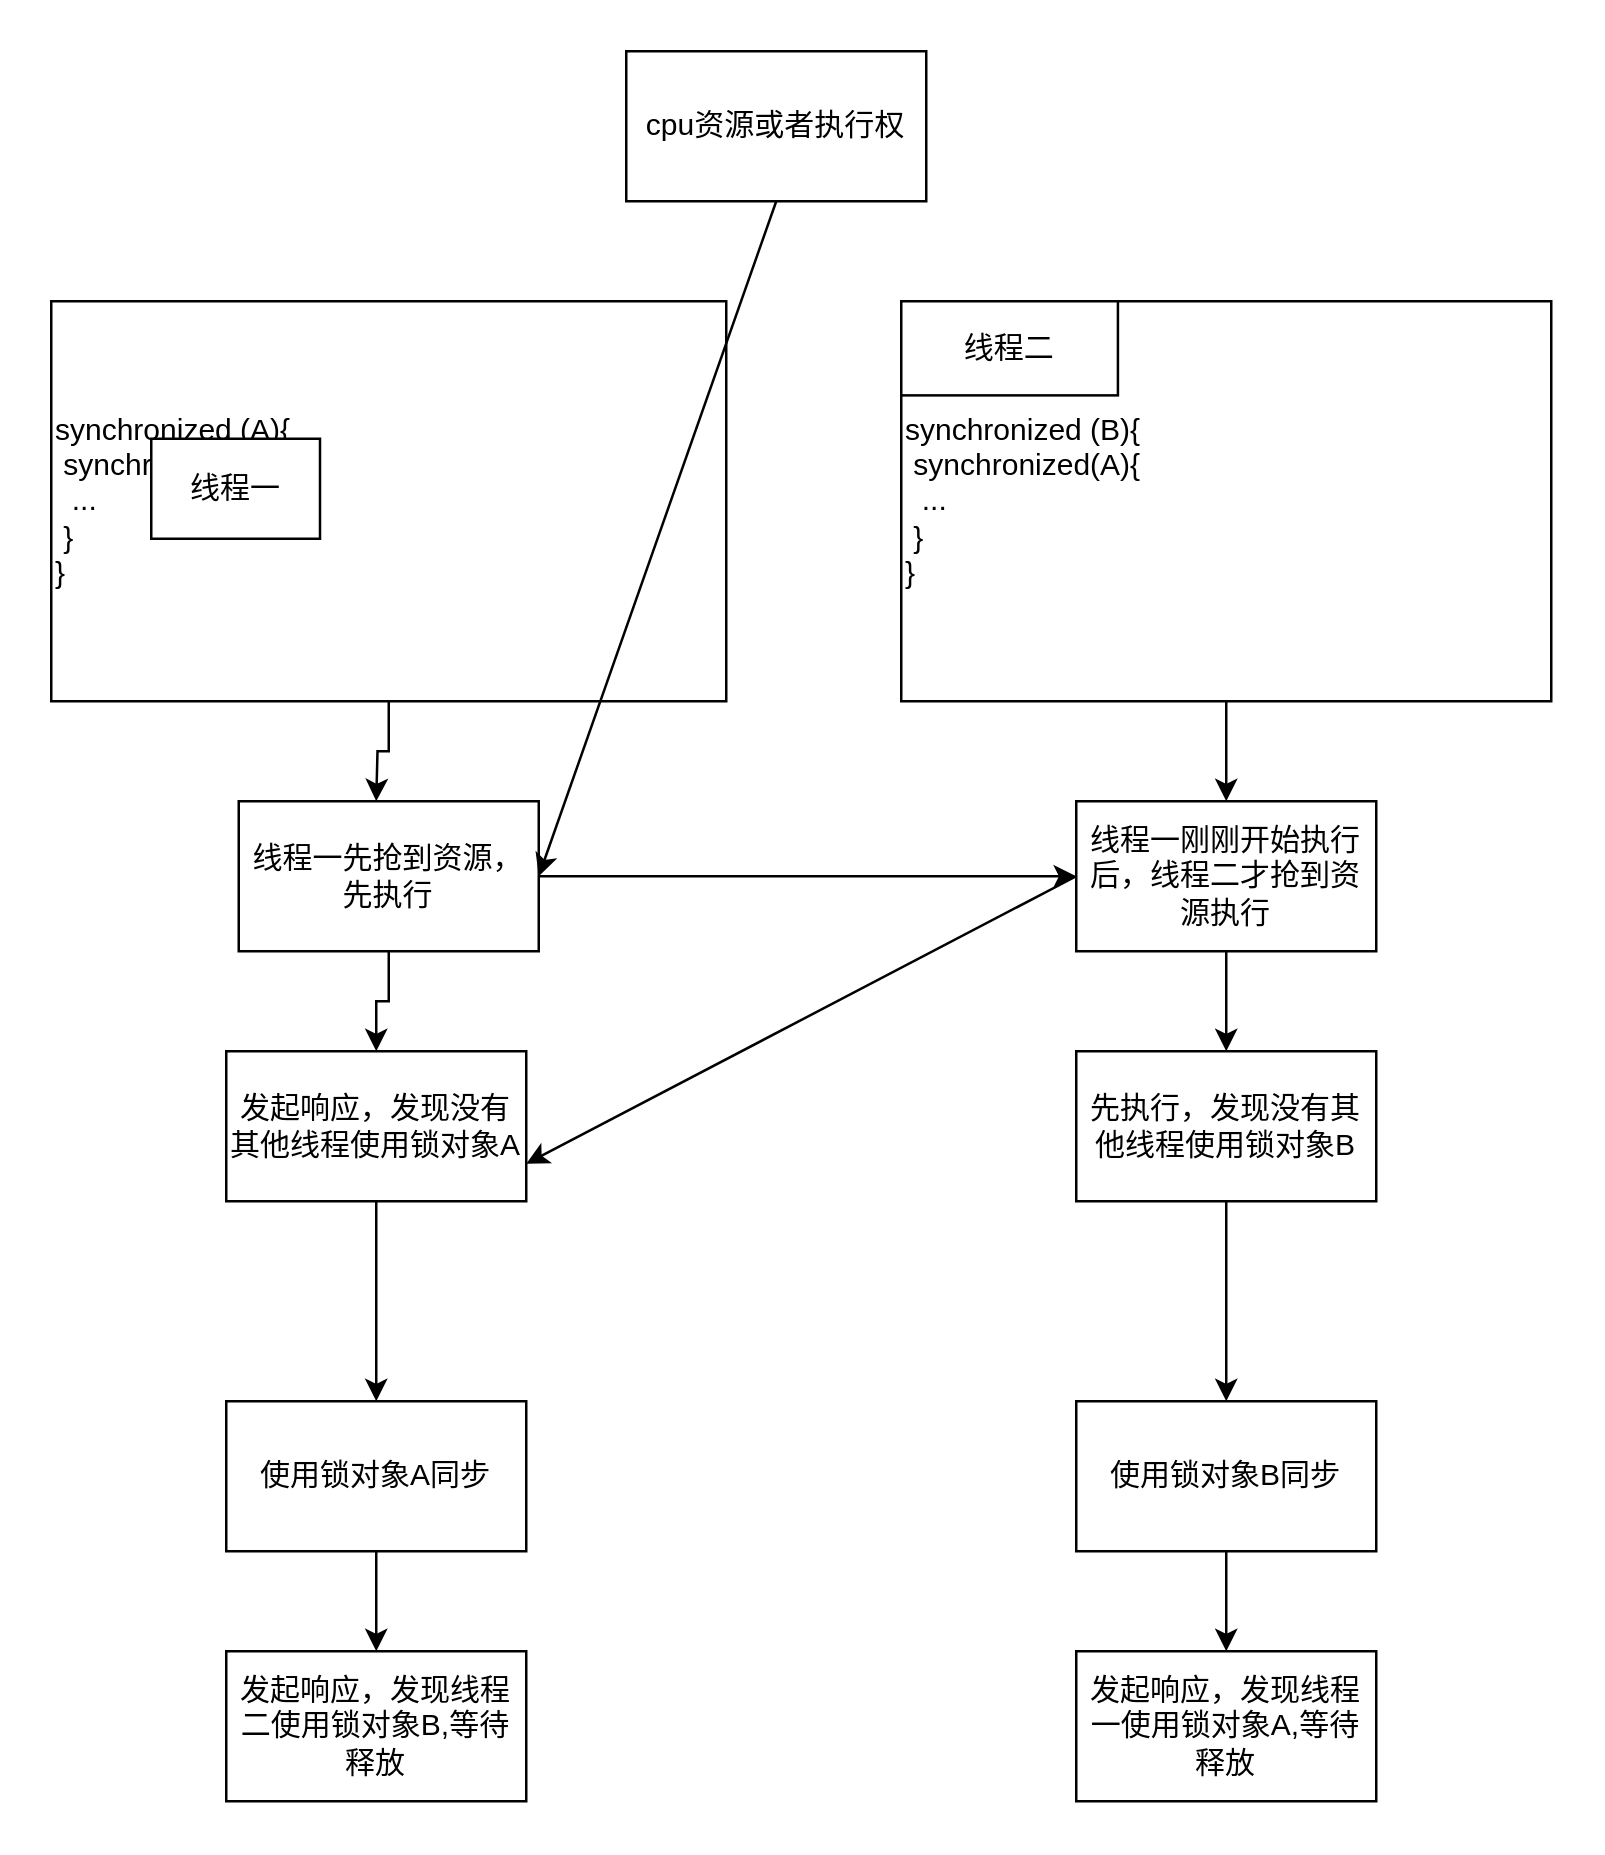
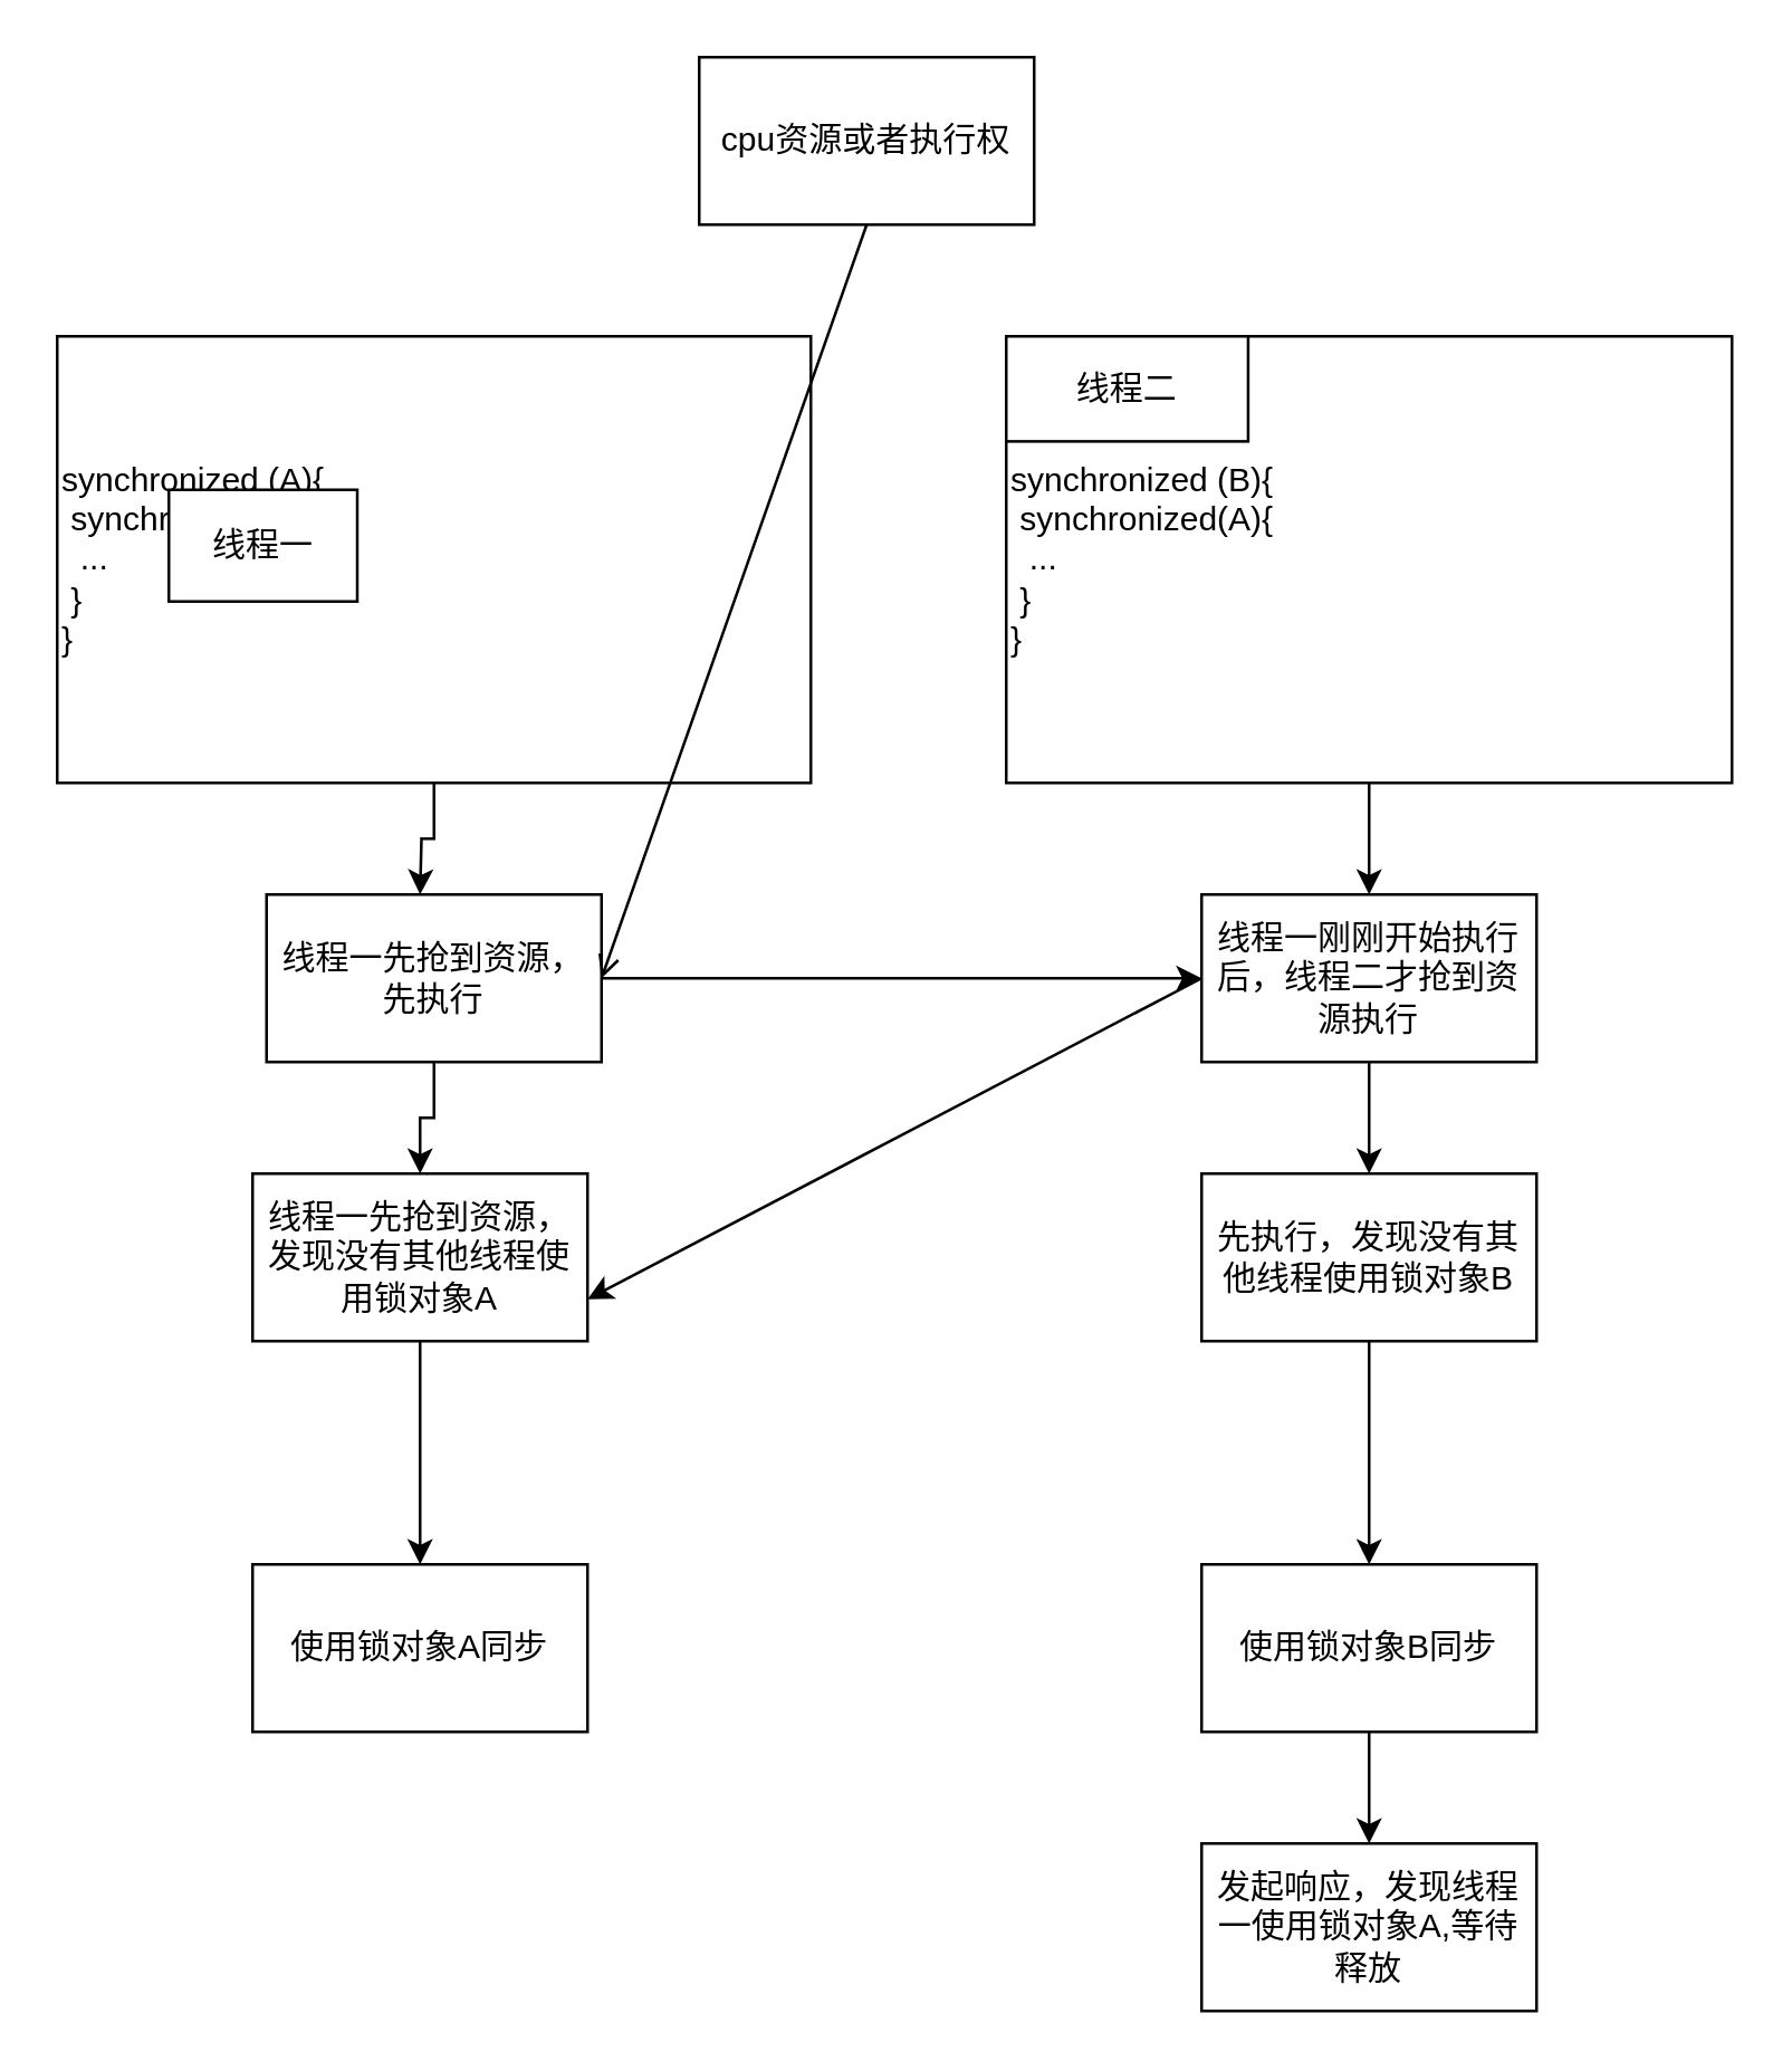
  <mxCell id="0" />
  <mxCell id="1" parent="0" />
  <mxCell id="2" value="" style="group" parent="1" vertex="1" connectable="0"><mxGeometry x="20" y="120" width="270" height="160" as="geometry" /></mxCell>
  <mxCell id="3" value="&lt;div&gt;&lt;span&gt;synchronized (A){&lt;/span&gt;&lt;br&gt;&lt;/div&gt;&lt;span style=&quot;white-space: pre&quot;&gt;&lt;div&gt;&lt;span&gt; &lt;/span&gt;&lt;span style=&quot;white-space: normal&quot;&gt;synchronized(B){&lt;/span&gt;&lt;span&gt; &lt;/span&gt;&lt;/div&gt;&lt;/span&gt;&lt;div&gt;&lt;span style=&quot;white-space: pre&quot;&gt; &lt;span style=&quot;white-space: pre&quot;&gt; &lt;/span&gt;.&lt;/span&gt;..&lt;span style=&quot;white-space: pre&quot;&gt; &lt;/span&gt;&lt;/div&gt;&lt;div&gt;&lt;span&gt;&lt;span style=&quot;white-space: pre&quot;&gt; &lt;/span&gt;}&lt;/span&gt;&lt;/div&gt;&lt;div&gt;&lt;span&gt;}&lt;/span&gt;&lt;/div&gt;" style="rounded=0;whiteSpace=wrap;html=1;align=left;" parent="2" vertex="1"><mxGeometry width="270" height="160" as="geometry" /></mxCell>
  <mxCell id="4" value="" style="group" parent="2" vertex="1" connectable="0"><mxGeometry width="168.75" height="120" as="geometry" /></mxCell>
  <mxCell id="5" value="&lt;div style=&quot;text-align: left&quot;&gt;线程一&lt;/div&gt;" style="rounded=0;whiteSpace=wrap;html=1;" parent="4" vertex="1"><mxGeometry x="40" y="55" width="67.5" height="40" as="geometry" /></mxCell>
  <mxCell id="6" value="" style="group;fillColor=none;" parent="1" vertex="1" connectable="0"><mxGeometry x="360" y="120" width="260" height="160" as="geometry" /></mxCell>
  <mxCell id="7" value="&lt;div&gt;&lt;span&gt;synchronized (B){&lt;/span&gt;&lt;br&gt;&lt;/div&gt;&lt;span style=&quot;white-space: pre&quot;&gt;&lt;div&gt;&lt;span&gt; &lt;/span&gt;&lt;span style=&quot;white-space: normal&quot;&gt;synchronized(A){&lt;/span&gt;&lt;span&gt; &lt;/span&gt;&lt;/div&gt;&lt;/span&gt;&lt;div&gt;&lt;span style=&quot;white-space: pre&quot;&gt; &lt;span style=&quot;white-space: pre&quot;&gt; &lt;/span&gt;.&lt;/span&gt;..&lt;span style=&quot;white-space: pre&quot;&gt; &lt;/span&gt;&lt;/div&gt;&lt;div&gt;&lt;span&gt;&lt;span style=&quot;white-space: pre&quot;&gt; &lt;/span&gt;}&lt;/span&gt;&lt;/div&gt;&lt;div&gt;&lt;span&gt;}&lt;/span&gt;&lt;/div&gt;" style="rounded=0;whiteSpace=wrap;html=1;align=left;" parent="6" vertex="1"><mxGeometry width="260" height="160" as="geometry" /></mxCell>
  <mxCell id="8" value="线程二" style="rounded=0;whiteSpace=wrap;html=1;" parent="6" vertex="1"><mxGeometry width="86.667" height="37.647" as="geometry" /></mxCell>
  <mxCell id="9" value="" style="edgeStyle=orthogonalEdgeStyle;rounded=0;orthogonalLoop=1;jettySize=auto;html=1;" edge="1" parent="1" source="3"><mxGeometry relative="1" as="geometry"><mxPoint x="150" y="320" as="targetPoint" /></mxGeometry></mxCell>
  <mxCell id="10" value="" style="edgeStyle=orthogonalEdgeStyle;rounded=0;orthogonalLoop=1;jettySize=auto;html=1;" edge="1" parent="1" source="11" target="16"><mxGeometry relative="1" as="geometry" /></mxCell>
  <mxCell id="11" value="线程一先抢到资源，先执行" style="rounded=0;whiteSpace=wrap;html=1;" vertex="1" parent="1"><mxGeometry x="95" y="320" width="120" height="60" as="geometry" /></mxCell>
  <mxCell id="12" value="" style="edgeStyle=orthogonalEdgeStyle;rounded=0;orthogonalLoop=1;jettySize=auto;html=1;" edge="1" parent="1" source="13" target="24"><mxGeometry relative="1" as="geometry" /></mxCell>
  <mxCell id="13" value="线程一刚刚开始执行后，线程二才抢到资源执行" style="rounded=0;whiteSpace=wrap;html=1;" vertex="1" parent="1"><mxGeometry x="430" y="320" width="120" height="60" as="geometry" /></mxCell>
  <mxCell id="14" value="" style="edgeStyle=orthogonalEdgeStyle;rounded=0;orthogonalLoop=1;jettySize=auto;html=1;" edge="1" parent="1" source="7" target="13"><mxGeometry relative="1" as="geometry" /></mxCell>
  <mxCell id="15" value="" style="edgeStyle=orthogonalEdgeStyle;rounded=0;orthogonalLoop=1;jettySize=auto;html=1;" edge="1" parent="1" source="16" target="18"><mxGeometry relative="1" as="geometry" /></mxCell>
- <mxCell id="16" value="&lt;span&gt;发起响应，发现没有其他线程使用锁对象A&lt;/span&gt;" style="whiteSpace=wrap;html=1;rounded=0;" vertex="1" parent="1"><mxGeometry x="90" y="420" width="120" height="60" as="geometry" /></mxCell>
- <mxCell id="17" value="" style="edgeStyle=orthogonalEdgeStyle;rounded=0;orthogonalLoop=1;jettySize=auto;html=1;" edge="1" parent="1" source="18" target="27"><mxGeometry relative="1" as="geometry" /></mxCell>
+ <mxCell id="16" value="&lt;span&gt;线程一先抢到资源，发现没有其他线程使用锁对象A&lt;/span&gt;" style="whiteSpace=wrap;html=1;rounded=0;" vertex="1" parent="1"><mxGeometry x="90" y="420" width="120" height="60" as="geometry" /></mxCell>
  <mxCell id="18" value="使用锁对象A同步" style="whiteSpace=wrap;html=1;rounded=0;" vertex="1" parent="1"><mxGeometry x="90" y="560" width="120" height="60" as="geometry" /></mxCell>
  <mxCell id="19" value="cpu资源或者执行权" style="rounded=0;whiteSpace=wrap;html=1;" vertex="1" parent="1"><mxGeometry x="250" y="20" width="120" height="60" as="geometry" /></mxCell>
- <mxCell id="20" value="" style="endArrow=classic;html=1;rounded=0;exitX=0.5;exitY=1;exitDx=0;exitDy=0;entryX=1;entryY=0.5;entryDx=0;entryDy=0;" edge="1" parent="1" source="19" target="11"><mxGeometry width="50" height="50" relative="1" as="geometry"><mxPoint x="330" y="320" as="sourcePoint" /><mxPoint x="330" y="320" as="targetPoint" /></mxGeometry></mxCell>
+ <mxCell id="20" value="" style="endArrow=open;html=1;rounded=0;exitX=0.5;exitY=1;exitDx=0;exitDy=0;entryX=1;entryY=0.5;entryDx=0;entryDy=0;" edge="1" parent="1" source="19" target="11"><mxGeometry width="50" height="50" relative="1" as="geometry"><mxPoint x="330" y="320" as="sourcePoint" /><mxPoint x="330" y="320" as="targetPoint" /></mxGeometry></mxCell>
  <mxCell id="21" value="" style="endArrow=classic;html=1;rounded=0;exitX=1;exitY=0.5;exitDx=0;exitDy=0;entryX=0;entryY=0.5;entryDx=0;entryDy=0;" edge="1" parent="1" source="11" target="13"><mxGeometry width="50" height="50" relative="1" as="geometry"><mxPoint x="390" y="60" as="sourcePoint" /><mxPoint x="225" y="360" as="targetPoint" /></mxGeometry></mxCell>
  <mxCell id="22" value="" style="endArrow=classic;html=1;rounded=0;exitX=0;exitY=0.5;exitDx=0;exitDy=0;entryX=1;entryY=0.75;entryDx=0;entryDy=0;" edge="1" parent="1" source="13" target="16"><mxGeometry width="50" height="50" relative="1" as="geometry"><mxPoint x="225" y="360" as="sourcePoint" /><mxPoint x="440" y="360" as="targetPoint" /></mxGeometry></mxCell>
  <mxCell id="23" value="" style="edgeStyle=orthogonalEdgeStyle;rounded=0;orthogonalLoop=1;jettySize=auto;html=1;" edge="1" parent="1" source="24" target="26"><mxGeometry relative="1" as="geometry" /></mxCell>
  <mxCell id="24" value="先执行，发现没有其他线程使用锁对象B" style="whiteSpace=wrap;html=1;rounded=0;" vertex="1" parent="1"><mxGeometry x="430" y="420" width="120" height="60" as="geometry" /></mxCell>
  <mxCell id="25" value="" style="edgeStyle=orthogonalEdgeStyle;rounded=0;orthogonalLoop=1;jettySize=auto;html=1;" edge="1" parent="1" source="26" target="28"><mxGeometry relative="1" as="geometry" /></mxCell>
  <mxCell id="26" value="使用锁对象B同步" style="whiteSpace=wrap;html=1;rounded=0;" vertex="1" parent="1"><mxGeometry x="430" y="560" width="120" height="60" as="geometry" /></mxCell>
- <mxCell id="27" value="发起响应，发现线程二使用锁对象B,等待释放" style="whiteSpace=wrap;html=1;rounded=0;" vertex="1" parent="1"><mxGeometry x="90" y="660" width="120" height="60" as="geometry" /></mxCell>
  <mxCell id="28" value="发起响应，发现线程一使用锁对象A,等待释放" style="whiteSpace=wrap;html=1;rounded=0;" vertex="1" parent="1"><mxGeometry x="430" y="660" width="120" height="60" as="geometry" /></mxCell>
